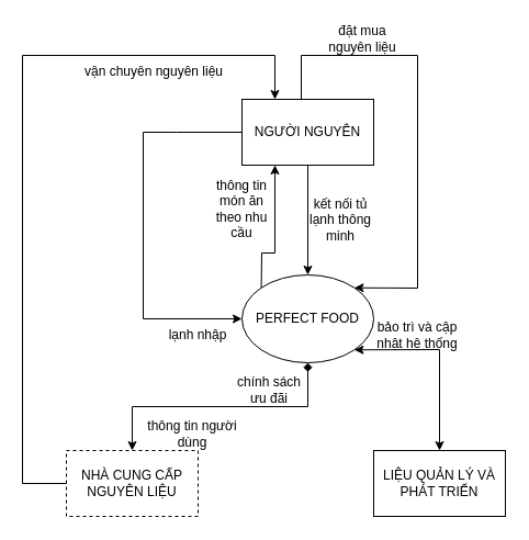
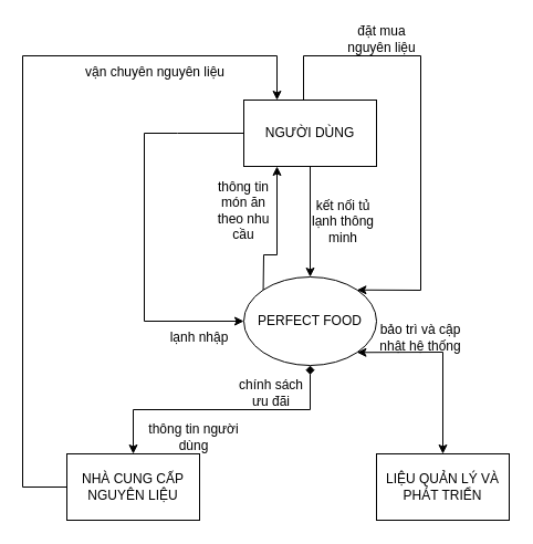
  <mxCell id="0" />
  <mxCell id="1" parent="0" />
  <mxCell id="2" style="edgeStyle=orthogonalEdgeStyle;rounded=0;orthogonalLoop=1;jettySize=auto;html=1;exitX=1;exitY=0;exitDx=0;exitDy=0;" edge="1" parent="1" source="3"><mxGeometry relative="1" as="geometry"><mxPoint x="322" y="262" as="targetPoint" /></mxGeometry></mxCell>
  <mxCell id="3" value="PERFECT FOOD" style="ellipse;whiteSpace=wrap;html=1;" vertex="1" parent="1"><mxGeometry x="220" y="250" width="120" height="80" as="geometry" /></mxCell>
- <mxCell id="4" value="NGƯỜI NGUYÊN" style="rounded=0;whiteSpace=wrap;html=1;" vertex="1" parent="1"><mxGeometry x="220" y="90" width="120" height="60" as="geometry" /></mxCell>
- <mxCell id="5" value="NHÀ CUNG CẤP NGUYÊN LIỆU" style="rounded=0;whiteSpace=wrap;html=1;dashed=1;" vertex="1" parent="1"><mxGeometry x="60" y="410" width="120" height="60" as="geometry" /></mxCell>
+ <mxCell id="4" value="NGƯỜI DÙNG" style="rounded=0;whiteSpace=wrap;html=1;" vertex="1" parent="1"><mxGeometry x="220" y="90" width="120" height="60" as="geometry" /></mxCell>
+ <mxCell id="5" value="NHÀ CUNG CẤP NGUYÊN LIỆU" style="rounded=0;whiteSpace=wrap;html=1;" vertex="1" parent="1"><mxGeometry x="60" y="410" width="120" height="60" as="geometry" /></mxCell>
  <mxCell id="6" value="LIỆU QUẢN LÝ VÀ PHÁT TRIỂN" style="rounded=0;whiteSpace=wrap;html=1;" vertex="1" parent="1"><mxGeometry x="340" y="410" width="120" height="60" as="geometry" /></mxCell>
  <mxCell id="7" value="" style="endArrow=classic;html=1;rounded=0;exitX=0.5;exitY=1;exitDx=0;exitDy=0;entryX=0.5;entryY=0;entryDx=0;entryDy=0;" edge="1" parent="1" source="4" target="3"><mxGeometry width="50" height="50" relative="1" as="geometry"><mxPoint x="220" y="240" as="sourcePoint" /><mxPoint x="270" y="190" as="targetPoint" /></mxGeometry></mxCell>
  <mxCell id="8" value="" style="endArrow=classic;html=1;rounded=0;exitX=0.5;exitY=0;exitDx=0;exitDy=0;entryX=1;entryY=0;entryDx=0;entryDy=0;" edge="1" parent="1" target="3"><mxGeometry width="50" height="50" relative="1" as="geometry"><mxPoint x="274" y="90" as="sourcePoint" /><mxPoint x="400" y="300" as="targetPoint" /><Array as="points"><mxPoint x="274" y="50" /><mxPoint x="380" y="50" /><mxPoint x="380" y="262" /></Array></mxGeometry></mxCell>
  <mxCell id="9" value="kết nối tủ lạnh thông minh" style="text;html=1;strokeColor=none;fillColor=none;align=center;verticalAlign=middle;whiteSpace=wrap;rounded=0;" vertex="1" parent="1"><mxGeometry x="280" y="160" width="60" height="80" as="geometry" /></mxCell>
- <mxCell id="10" value="đặt mua nguyên liệu" style="text;html=1;strokeColor=none;fillColor=none;align=center;verticalAlign=middle;whiteSpace=wrap;rounded=0;" vertex="1" parent="1"><mxGeometry x="290" y="20" width="80" height="30" as="geometry" /></mxCell>
+ <mxCell id="10" value="đặt mua nguyên liệu" style="text;html=1;strokeColor=none;fillColor=none;align=center;verticalAlign=middle;whiteSpace=wrap;rounded=0;" vertex="1" parent="1"><mxGeometry x="305" y="20" width="80" height="30" as="geometry" /></mxCell>
  <mxCell id="11" value="thông tin món ăn theo nhu cầu" style="text;html=1;strokeColor=none;fillColor=none;align=center;verticalAlign=middle;whiteSpace=wrap;rounded=0;" vertex="1" parent="1"><mxGeometry x="190" y="160" width="60" height="60" as="geometry" /></mxCell>
  <mxCell id="12" value="" style="endArrow=classic;html=1;rounded=0;exitX=0;exitY=0.5;exitDx=0;exitDy=0;entryX=0;entryY=0.5;entryDx=0;entryDy=0;" edge="1" parent="1" source="4" target="3"><mxGeometry width="50" height="50" relative="1" as="geometry"><mxPoint x="240" y="70" as="sourcePoint" /><mxPoint x="240" y="0" as="targetPoint" /><Array as="points"><mxPoint x="160" y="120" /><mxPoint x="130" y="120" /><mxPoint x="130" y="290" /></Array></mxGeometry></mxCell>
  <mxCell id="13" value="lạnh nhập" style="text;html=1;strokeColor=none;fillColor=none;align=center;verticalAlign=middle;whiteSpace=wrap;rounded=0;" vertex="1" parent="1"><mxGeometry x="150" y="290" width="60" height="30" as="geometry" /></mxCell>
  <mxCell id="14" value="" style="endArrow=classic;html=1;rounded=0;exitX=0;exitY=0.5;exitDx=0;exitDy=0;entryX=0.25;entryY=0;entryDx=0;entryDy=0;" edge="1" parent="1" source="5" target="4"><mxGeometry width="50" height="50" relative="1" as="geometry"><mxPoint x="-20" y="420" as="sourcePoint" /><mxPoint x="80" y="-130" as="targetPoint" /><Array as="points"><mxPoint x="20" y="440" /><mxPoint x="20" y="50" /><mxPoint x="250" y="50" /></Array></mxGeometry></mxCell>
  <mxCell id="15" value="" style="endArrow=classic;html=1;rounded=0;entryX=0.25;entryY=1;entryDx=0;entryDy=0;exitX=0;exitY=0;exitDx=0;exitDy=0;" edge="1" parent="1" source="3" target="4"><mxGeometry width="50" height="50" relative="1" as="geometry"><mxPoint x="180" y="240" as="sourcePoint" /><mxPoint x="220" y="190" as="targetPoint" /><Array as="points"><mxPoint x="238" y="230" /><mxPoint x="250" y="230" /></Array></mxGeometry></mxCell>
  <mxCell id="16" value="vận chuyên nguyên liệu" style="text;html=1;strokeColor=none;fillColor=none;align=center;verticalAlign=middle;whiteSpace=wrap;rounded=0;" vertex="1" parent="1"><mxGeometry x="70" width="140" height="30" as="geometry" y="50" /></mxCell>
  <mxCell id="17" value="" style="endArrow=diamond;startArrow=classic;html=1;rounded=0;exitX=0.5;exitY=0;exitDx=0;exitDy=0;entryX=0.5;entryY=1;entryDx=0;entryDy=0;" edge="1" parent="1" source="5" target="3"><mxGeometry width="50" height="50" relative="1" as="geometry"><mxPoint x="200" y="410" as="sourcePoint" /><mxPoint x="250" y="360" as="targetPoint" /><Array as="points"><mxPoint x="120" y="370" /><mxPoint x="280" y="370" /></Array></mxGeometry></mxCell>
  <mxCell id="18" value="chính sách ưu đãi" style="text;html=1;strokeColor=none;fillColor=none;align=center;verticalAlign=middle;whiteSpace=wrap;rounded=0;" vertex="1" parent="1"><mxGeometry x="210" y="340" width="70" height="30" as="geometry" /></mxCell>
  <mxCell id="19" value="thông tin người dùng" style="text;html=1;strokeColor=none;fillColor=none;align=center;verticalAlign=middle;whiteSpace=wrap;rounded=0;" vertex="1" parent="1"><mxGeometry x="120" y="380" width="110" height="30" as="geometry" /></mxCell>
  <mxCell id="20" value="" style="endArrow=classic;startArrow=classic;html=1;rounded=0;exitX=1;exitY=1;exitDx=0;exitDy=0;entryX=0.5;entryY=0;entryDx=0;entryDy=0;" edge="1" parent="1" source="3" target="6"><mxGeometry width="50" height="50" relative="1" as="geometry"><mxPoint x="440" y="380" as="sourcePoint" /><mxPoint x="490" y="330" as="targetPoint" /><Array as="points"><mxPoint x="400" y="318" /></Array></mxGeometry></mxCell>
  <mxCell id="21" value="bảo trì và cập nhật hệ thống" style="text;html=1;strokeColor=none;fillColor=none;align=center;verticalAlign=middle;whiteSpace=wrap;rounded=0;" vertex="1" parent="1"><mxGeometry x="330" y="290" width="100" height="30" as="geometry" /></mxCell>
